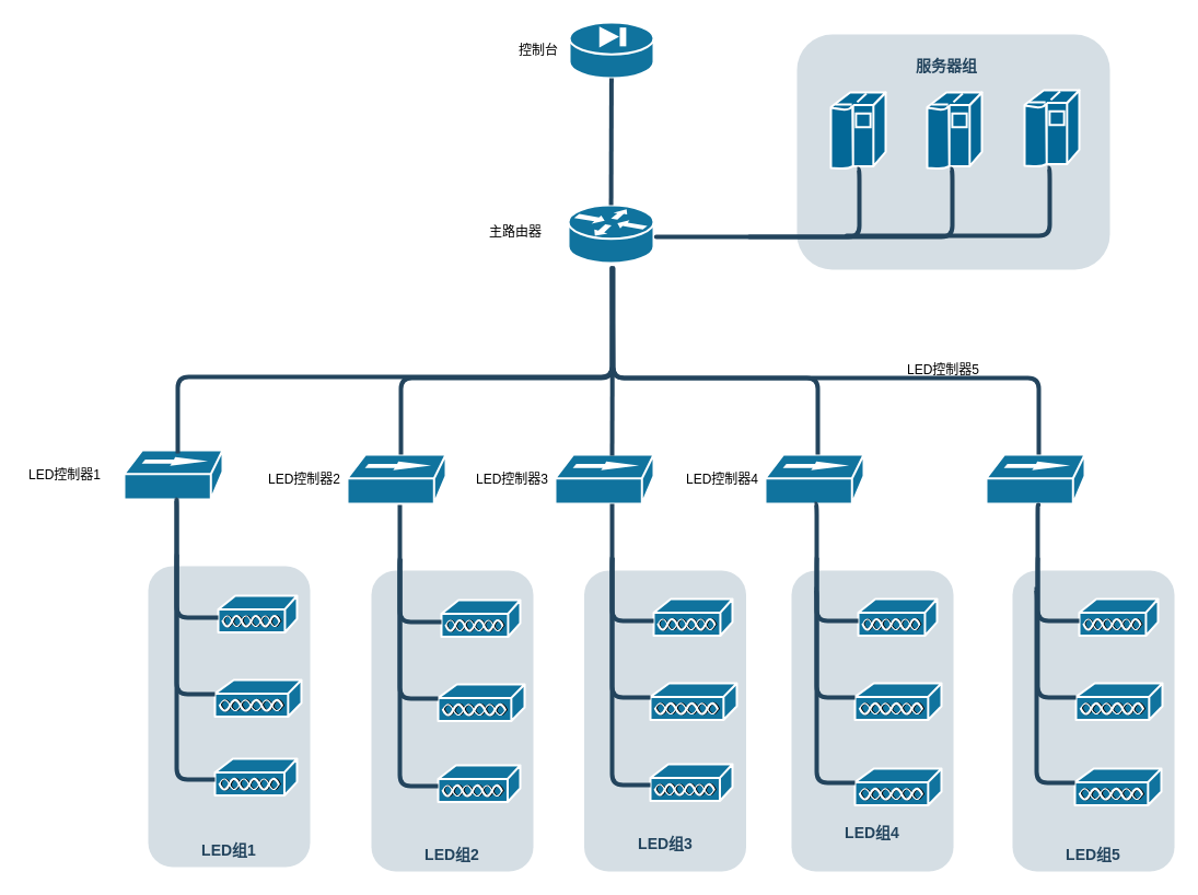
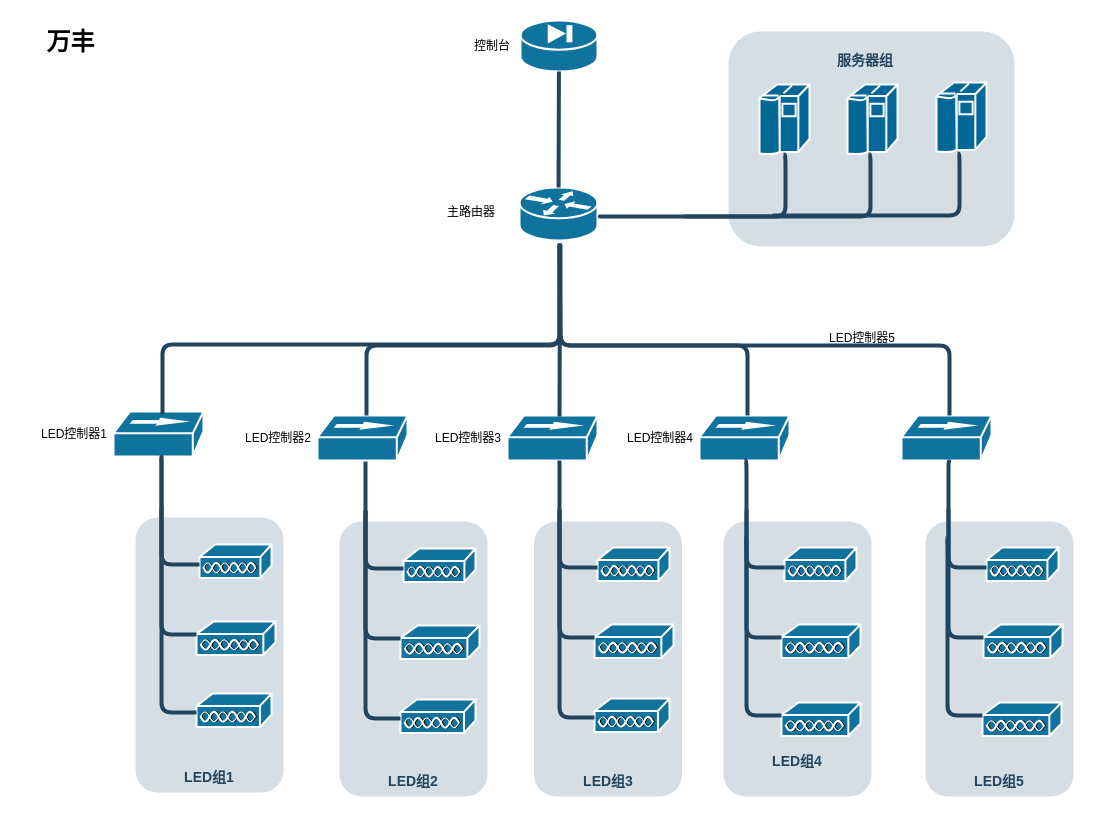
  <mxCell id="0" />
  <mxCell id="1" parent="0" />
  <mxCell id="2" value="" style="rounded=1;whiteSpace=wrap;html=1;strokeColor=none;fillColor=#BAC8D3;fontSize=24;fontColor=#23445D;align=center;opacity=60;imageAspect=1;collapsible=0;shadow=0;" vertex="1" parent="1"><mxGeometry x="728" y="31" width="286" height="215" as="geometry" /></mxCell>
  <mxCell id="3" value="" style="rounded=1;whiteSpace=wrap;html=1;strokeColor=none;fillColor=#BAC8D3;fontSize=24;fontColor=#23445D;align=center;opacity=60;imageAspect=1;collapsible=0;shadow=0;" vertex="1" parent="1"><mxGeometry x="723" y="521" width="148" height="275" as="geometry" /></mxCell>
  <mxCell id="4" value="" style="rounded=1;whiteSpace=wrap;html=1;strokeColor=none;fillColor=#BAC8D3;fontSize=24;fontColor=#23445D;align=center;opacity=60;" vertex="1" parent="1"><mxGeometry x="339" y="521" width="148" height="275" as="geometry" /></mxCell>
  <mxCell id="5" value="" style="rounded=1;whiteSpace=wrap;html=1;strokeColor=none;fillColor=#BAC8D3;fontSize=24;fontColor=#23445D;align=center;opacity=60;imageAspect=1;collapsible=0;shadow=0;" vertex="1" parent="1"><mxGeometry x="533.5" y="521" width="148" height="275" as="geometry" /></mxCell>
  <mxCell id="6" value="" style="shape=mxgraph.cisco.security.pix_firewall;html=1;dashed=0;fillColor=#10739E;strokeColor=#ffffff;strokeWidth=2;verticalLabelPosition=bottom;verticalAlign=top;fontFamily=Helvetica;fontSize=36;fontColor=#FFB366" parent="1" vertex="1"><mxGeometry x="520" y="20" width="77" height="51" as="geometry" /></mxCell>
  <mxCell id="7" value="" style="shape=mxgraph.cisco.routers.router;html=1;dashed=0;fillColor=#10739E;strokeColor=#ffffff;strokeWidth=2;verticalLabelPosition=bottom;verticalAlign=top;fontFamily=Helvetica;fontSize=36;fontColor=#FFB366" parent="1" vertex="1"><mxGeometry x="519" y="187" width="78" height="53" as="geometry" /></mxCell>
  <mxCell id="8" value="" style="shape=mxgraph.cisco.hubs_and_gateways.100baset_hub;html=1;dashed=0;fillColor=#10739E;strokeColor=#ffffff;strokeWidth=2;verticalLabelPosition=bottom;verticalAlign=top;fontFamily=Helvetica;fontSize=36;fontColor=#FFB366" parent="1" vertex="1"><mxGeometry x="507" y="415" width="90" height="45" as="geometry" /></mxCell>
  <mxCell id="9" value="" style="shape=mxgraph.cisco.hubs_and_gateways.100baset_hub;html=1;dashed=0;fillColor=#10739E;strokeColor=#ffffff;strokeWidth=2;verticalLabelPosition=bottom;verticalAlign=top;fontFamily=Helvetica;fontSize=36;fontColor=#FFB366" parent="1" vertex="1"><mxGeometry x="699" y="415" width="90" height="45" as="geometry" /></mxCell>
  <mxCell id="10" value="" style="elbow=horizontal;endArrow=none;html=1;strokeColor=#23445D;endFill=0;strokeWidth=4;rounded=1" parent="1" source="6" target="7" edge="1"><mxGeometry width="100" height="100" relative="1" as="geometry"><mxPoint x="969" y="-22" as="sourcePoint" /><mxPoint x="969.278" y="20.083" as="targetPoint" /></mxGeometry></mxCell>
  <mxCell id="11" value="LED组2" style="rounded=1;whiteSpace=wrap;html=1;strokeColor=none;fillColor=none;fontSize=14;fontColor=#23445D;align=center;fontStyle=1" parent="1" vertex="1"><mxGeometry x="365" y="771" width="96" height="19" as="geometry" /></mxCell>
  <mxCell id="12" value="" style="shape=mxgraph.cisco.hubs_and_gateways.100baset_hub;html=1;dashed=0;fillColor=#10739E;strokeColor=#ffffff;strokeWidth=2;verticalLabelPosition=bottom;verticalAlign=top;fontFamily=Helvetica;fontSize=36;fontColor=#FFB366" vertex="1" parent="1"><mxGeometry x="317" y="415" width="90" height="45" as="geometry" /></mxCell>
  <mxCell id="13" style="edgeStyle=orthogonalEdgeStyle;rounded=1;html=1;strokeColor=#23445D;endArrow=none;endFill=0;strokeWidth=4;" edge="1" parent="1"><mxGeometry relative="1" as="geometry"><Array as="points"><mxPoint x="559" y="345" /><mxPoint x="366" y="345" /></Array><mxPoint x="559" y="244" as="sourcePoint" /><mxPoint x="366" y="415" as="targetPoint" /></mxGeometry></mxCell>
  <mxCell id="14" style="edgeStyle=orthogonalEdgeStyle;rounded=1;html=1;strokeColor=#23445D;endArrow=none;endFill=0;strokeWidth=4;" edge="1" parent="1"><mxGeometry relative="1" as="geometry"><Array as="points"><mxPoint x="560" y="345" /><mxPoint x="747" y="345" /><mxPoint x="747" y="415" /></Array><mxPoint x="560" y="244" as="sourcePoint" /><mxPoint x="747" y="415" as="targetPoint" /></mxGeometry></mxCell>
  <mxCell id="15" value="" style="edgeStyle=elbowEdgeStyle;elbow=horizontal;endArrow=none;html=1;strokeColor=#23445D;endFill=0;strokeWidth=4;rounded=1;entryX=0.578;entryY=0.089;entryDx=0;entryDy=0;entryPerimeter=0;" edge="1" parent="1"><mxGeometry width="100" height="100" relative="1" as="geometry"><mxPoint x="559.5" y="243" as="sourcePoint" /><mxPoint x="559.02" y="416.005" as="targetPoint" /></mxGeometry></mxCell>
  <mxCell id="16" value="" style="shape=mxgraph.cisco.misc.access_point;html=1;dashed=0;fillColor=#10739E;strokeColor=#ffffff;strokeWidth=2;verticalLabelPosition=bottom;verticalAlign=top;fontFamily=Helvetica;fontSize=36;fontColor=#FFB366" vertex="1" parent="1"><mxGeometry x="400" y="625" width="79" height="34" as="geometry" /></mxCell>
  <mxCell id="17" value="" style="shape=mxgraph.cisco.misc.access_point;html=1;dashed=0;fillColor=#10739E;strokeColor=#ffffff;strokeWidth=2;verticalLabelPosition=bottom;verticalAlign=top;fontFamily=Helvetica;fontSize=36;fontColor=#FFB366" vertex="1" parent="1"><mxGeometry x="400" y="699" width="75" height="34" as="geometry" /></mxCell>
  <mxCell id="18" value="" style="shape=mxgraph.cisco.misc.access_point;html=1;dashed=0;fillColor=#10739E;strokeColor=#ffffff;strokeWidth=2;verticalLabelPosition=bottom;verticalAlign=top;fontFamily=Helvetica;fontSize=36;fontColor=#FFB366" vertex="1" parent="1"><mxGeometry x="403" y="548" width="72" height="34" as="geometry" /></mxCell>
  <mxCell id="19" style="edgeStyle=orthogonalEdgeStyle;rounded=1;html=1;strokeColor=#23445D;endArrow=none;endFill=0;strokeWidth=4" edge="1" parent="1"><mxGeometry relative="1" as="geometry"><Array as="points"><mxPoint x="365" y="568" /></Array><mxPoint x="366" y="509" as="sourcePoint" /><mxPoint x="403" y="568" as="targetPoint" /></mxGeometry></mxCell>
  <mxCell id="20" style="edgeStyle=orthogonalEdgeStyle;rounded=1;html=1;strokeColor=#23445D;endArrow=none;endFill=0;strokeWidth=4" edge="1" parent="1"><mxGeometry relative="1" as="geometry"><Array as="points"><mxPoint x="365" y="638" /></Array><mxPoint x="366" y="509" as="sourcePoint" /><mxPoint x="400" y="638" as="targetPoint" /></mxGeometry></mxCell>
  <mxCell id="21" style="edgeStyle=orthogonalEdgeStyle;rounded=1;html=1;strokeColor=#23445D;endArrow=none;endFill=0;strokeWidth=4;exitX=0.3;exitY=1.044;exitDx=0;exitDy=0;exitPerimeter=0;" edge="1" parent="1"><mxGeometry relative="1" as="geometry"><Array as="points"><mxPoint x="365" y="718" /></Array><mxPoint x="365" y="460.98" as="sourcePoint" /><mxPoint x="400" y="718" as="targetPoint" /></mxGeometry></mxCell>
  <mxCell id="22" value="" style="shape=mxgraph.cisco.misc.access_point;html=1;dashed=0;fillColor=#10739E;strokeColor=#ffffff;strokeWidth=2;verticalLabelPosition=bottom;verticalAlign=top;fontFamily=Helvetica;fontSize=36;fontColor=#FFB366" vertex="1" parent="1"><mxGeometry x="594" y="624" width="79" height="34" as="geometry" /></mxCell>
  <mxCell id="23" value="" style="shape=mxgraph.cisco.misc.access_point;html=1;dashed=0;fillColor=#10739E;strokeColor=#ffffff;strokeWidth=2;verticalLabelPosition=bottom;verticalAlign=top;fontFamily=Helvetica;fontSize=36;fontColor=#FFB366" vertex="1" parent="1"><mxGeometry x="594" y="698" width="75" height="34" as="geometry" /></mxCell>
  <mxCell id="24" value="" style="shape=mxgraph.cisco.misc.access_point;html=1;dashed=0;fillColor=#10739E;strokeColor=#ffffff;strokeWidth=2;verticalLabelPosition=bottom;verticalAlign=top;fontFamily=Helvetica;fontSize=36;fontColor=#FFB366" vertex="1" parent="1"><mxGeometry x="597" y="547" width="72" height="34" as="geometry" /></mxCell>
  <mxCell id="25" style="edgeStyle=orthogonalEdgeStyle;rounded=1;html=1;strokeColor=#23445D;endArrow=none;endFill=0;strokeWidth=4" edge="1" parent="1"><mxGeometry relative="1" as="geometry"><Array as="points"><mxPoint x="559" y="567" /></Array><mxPoint x="560" y="508" as="sourcePoint" /><mxPoint x="597" y="567" as="targetPoint" /></mxGeometry></mxCell>
  <mxCell id="26" style="edgeStyle=orthogonalEdgeStyle;rounded=1;html=1;strokeColor=#23445D;endArrow=none;endFill=0;strokeWidth=4" edge="1" parent="1"><mxGeometry relative="1" as="geometry"><Array as="points"><mxPoint x="559" y="637" /></Array><mxPoint x="560" y="508" as="sourcePoint" /><mxPoint x="594" y="637" as="targetPoint" /></mxGeometry></mxCell>
  <mxCell id="27" style="edgeStyle=orthogonalEdgeStyle;rounded=1;html=1;strokeColor=#23445D;endArrow=none;endFill=0;strokeWidth=4;exitX=0.3;exitY=1.044;exitDx=0;exitDy=0;exitPerimeter=0;" edge="1" parent="1"><mxGeometry relative="1" as="geometry"><Array as="points"><mxPoint x="559" y="717" /></Array><mxPoint x="559" y="460" as="sourcePoint" /><mxPoint x="594" y="717" as="targetPoint" /></mxGeometry></mxCell>
  <mxCell id="28" value="" style="shape=mxgraph.cisco.misc.access_point;html=1;dashed=0;fillColor=#10739E;strokeColor=#ffffff;strokeWidth=2;verticalLabelPosition=bottom;verticalAlign=top;fontFamily=Helvetica;fontSize=36;fontColor=#FFB366" vertex="1" parent="1"><mxGeometry x="781" y="624" width="79" height="34" as="geometry" /></mxCell>
  <mxCell id="29" value="" style="shape=mxgraph.cisco.misc.access_point;html=1;dashed=0;fillColor=#10739E;strokeColor=#ffffff;strokeWidth=2;verticalLabelPosition=bottom;verticalAlign=top;fontFamily=Helvetica;fontSize=36;fontColor=#FFB366" vertex="1" parent="1"><mxGeometry x="784" y="547" width="72" height="34" as="geometry" /></mxCell>
  <mxCell id="30" style="edgeStyle=orthogonalEdgeStyle;rounded=1;html=1;strokeColor=#23445D;endArrow=none;endFill=0;strokeWidth=4" edge="1" parent="1"><mxGeometry relative="1" as="geometry"><Array as="points"><mxPoint x="746" y="567" /></Array><mxPoint x="747" y="508" as="sourcePoint" /><mxPoint x="784" y="567" as="targetPoint" /></mxGeometry></mxCell>
  <mxCell id="31" style="edgeStyle=orthogonalEdgeStyle;rounded=1;html=1;strokeColor=#23445D;endArrow=none;endFill=0;strokeWidth=4;exitX=0.5;exitY=1;exitDx=0;exitDy=0;exitPerimeter=0;" edge="1" parent="1" source="9"><mxGeometry relative="1" as="geometry"><Array as="points"><mxPoint x="746" y="460" /><mxPoint x="746" y="637" /></Array><mxPoint x="747" y="508" as="sourcePoint" /><mxPoint x="781" y="637" as="targetPoint" /></mxGeometry></mxCell>
  <mxCell id="32" value="主路由器" style="text;html=1;strokeColor=none;fillColor=none;align=center;verticalAlign=middle;whiteSpace=wrap;rounded=0;" vertex="1" parent="1"><mxGeometry x="441" y="197" width="60" height="30" as="geometry" /></mxCell>
  <mxCell id="33" value="LED控制器2" style="text;html=1;strokeColor=none;fillColor=none;align=center;verticalAlign=middle;whiteSpace=wrap;rounded=0;" vertex="1" parent="1"><mxGeometry x="239" y="422.5" width="78" height="30" as="geometry" /></mxCell>
  <mxCell id="34" value="控制台" style="text;html=1;strokeColor=none;fillColor=none;align=center;verticalAlign=middle;whiteSpace=wrap;rounded=0;" vertex="1" parent="1"><mxGeometry x="462" y="30.5" width="60" height="30" as="geometry" /></mxCell>
- <mxCell id="35" value="LED组3" style="rounded=1;whiteSpace=wrap;html=1;strokeColor=none;fillColor=none;fontSize=14;fontColor=#23445D;align=center;fontStyle=1" vertex="1" parent="1"><mxGeometry x="559.5" y="761" width="96" height="19" as="geometry" /></mxCell>
+ <mxCell id="35" value="LED组3" style="rounded=1;whiteSpace=wrap;html=1;strokeColor=none;fillColor=none;fontSize=14;fontColor=#23445D;align=center;fontStyle=1" vertex="1" parent="1"><mxGeometry x="559.5" y="771" width="96" height="19" as="geometry" /></mxCell>
  <mxCell id="36" value="LED组4" style="rounded=1;whiteSpace=wrap;html=1;strokeColor=none;fillColor=none;fontSize=14;fontColor=#23445D;align=center;fontStyle=1" vertex="1" parent="1"><mxGeometry x="749" y="751" width="96" height="19" as="geometry" /></mxCell>
  <mxCell id="37" value="LED控制器3" style="text;html=1;strokeColor=none;fillColor=none;align=center;verticalAlign=middle;whiteSpace=wrap;rounded=0;" vertex="1" parent="1"><mxGeometry x="429" y="422.5" width="78" height="30" as="geometry" /></mxCell>
  <mxCell id="38" value="LED控制器4" style="text;html=1;strokeColor=none;fillColor=none;align=center;verticalAlign=middle;whiteSpace=wrap;rounded=0;" vertex="1" parent="1"><mxGeometry x="621" y="422.5" width="78" height="30" as="geometry" /></mxCell>
  <mxCell id="39" value="" style="rounded=1;whiteSpace=wrap;html=1;strokeColor=none;fillColor=#BAC8D3;fontSize=24;fontColor=#23445D;align=center;opacity=60;" vertex="1" parent="1"><mxGeometry x="135" y="517" width="148" height="275" as="geometry" /></mxCell>
  <mxCell id="40" value="LED组1" style="rounded=1;whiteSpace=wrap;html=1;strokeColor=none;fillColor=none;fontSize=14;fontColor=#23445D;align=center;fontStyle=1" vertex="1" parent="1"><mxGeometry x="161" y="767" width="96" height="19" as="geometry" /></mxCell>
  <mxCell id="41" value="" style="shape=mxgraph.cisco.hubs_and_gateways.100baset_hub;html=1;dashed=0;fillColor=#10739E;strokeColor=#ffffff;strokeWidth=2;verticalLabelPosition=bottom;verticalAlign=top;fontFamily=Helvetica;fontSize=36;fontColor=#FFB366" vertex="1" parent="1"><mxGeometry x="113" y="411" width="90" height="45" as="geometry" /></mxCell>
  <mxCell id="42" style="edgeStyle=orthogonalEdgeStyle;rounded=1;html=1;strokeColor=#23445D;endArrow=none;endFill=0;strokeWidth=4;" edge="1" parent="1"><mxGeometry relative="1" as="geometry"><Array as="points"><mxPoint x="559" y="243" /><mxPoint x="559" y="344" /><mxPoint x="162" y="344" /></Array><mxPoint x="559" y="247" as="sourcePoint" /><mxPoint x="162" y="414" as="targetPoint" /></mxGeometry></mxCell>
  <mxCell id="43" value="" style="shape=mxgraph.cisco.misc.access_point;html=1;dashed=0;fillColor=#10739E;strokeColor=#ffffff;strokeWidth=2;verticalLabelPosition=bottom;verticalAlign=top;fontFamily=Helvetica;fontSize=36;fontColor=#FFB366" vertex="1" parent="1"><mxGeometry x="196" y="621" width="79" height="34" as="geometry" /></mxCell>
  <mxCell id="44" value="" style="shape=mxgraph.cisco.misc.access_point;html=1;dashed=0;fillColor=#10739E;strokeColor=#ffffff;strokeWidth=2;verticalLabelPosition=bottom;verticalAlign=top;fontFamily=Helvetica;fontSize=36;fontColor=#FFB366" vertex="1" parent="1"><mxGeometry x="199" y="544" width="72" height="34" as="geometry" /></mxCell>
  <mxCell id="45" style="edgeStyle=orthogonalEdgeStyle;rounded=1;html=1;strokeColor=#23445D;endArrow=none;endFill=0;strokeWidth=4" edge="1" parent="1"><mxGeometry relative="1" as="geometry"><Array as="points"><mxPoint x="161" y="564" /></Array><mxPoint x="162" y="505" as="sourcePoint" /><mxPoint x="199" y="564" as="targetPoint" /></mxGeometry></mxCell>
  <mxCell id="46" style="edgeStyle=orthogonalEdgeStyle;rounded=1;html=1;strokeColor=#23445D;endArrow=none;endFill=0;strokeWidth=4;exitX=0.522;exitY=1;exitDx=0;exitDy=0;exitPerimeter=0;" edge="1" parent="1" source="41"><mxGeometry relative="1" as="geometry"><Array as="points"><mxPoint x="161" y="456" /><mxPoint x="161" y="634" /></Array><mxPoint x="162" y="505" as="sourcePoint" /><mxPoint x="196" y="634" as="targetPoint" /></mxGeometry></mxCell>
- <mxCell id="47" value="LED控制器1" style="text;html=1;strokeColor=none;fillColor=none;align=center;verticalAlign=middle;whiteSpace=wrap;rounded=0;" vertex="1" parent="1"><mxGeometry x="20" y="418.5" width="78" height="30" as="geometry" /></mxCell>
+ <mxCell id="47" value="LED控制器1" style="text;html=1;strokeColor=none;fillColor=none;align=center;verticalAlign=middle;whiteSpace=wrap;rounded=0;" vertex="1" parent="1"><mxGeometry x="35" y="418.5" width="78" height="30" as="geometry" /></mxCell>
  <mxCell id="48" value="" style="rounded=1;whiteSpace=wrap;html=1;strokeColor=none;fillColor=#BAC8D3;fontSize=24;fontColor=#23445D;align=center;opacity=60;imageAspect=1;collapsible=0;shadow=0;" vertex="1" parent="1"><mxGeometry x="925" y="521" width="148" height="275" as="geometry" /></mxCell>
  <mxCell id="49" value="" style="shape=mxgraph.cisco.hubs_and_gateways.100baset_hub;html=1;dashed=0;fillColor=#10739E;strokeColor=#ffffff;strokeWidth=2;verticalLabelPosition=bottom;verticalAlign=top;fontFamily=Helvetica;fontSize=36;fontColor=#FFB366" vertex="1" parent="1"><mxGeometry x="901" y="415" width="90" height="45" as="geometry" /></mxCell>
  <mxCell id="50" style="edgeStyle=orthogonalEdgeStyle;rounded=1;html=1;strokeColor=#23445D;endArrow=none;endFill=0;strokeWidth=4;exitX=0.513;exitY=1.057;exitDx=0;exitDy=0;exitPerimeter=0;" edge="1" parent="1" source="7"><mxGeometry relative="1" as="geometry"><Array as="points"><mxPoint x="560" y="345" /><mxPoint x="949" y="345" /></Array><mxPoint x="762" y="244" as="sourcePoint" /><mxPoint x="949" y="415" as="targetPoint" /></mxGeometry></mxCell>
  <mxCell id="51" value="" style="shape=mxgraph.cisco.misc.access_point;html=1;dashed=0;fillColor=#10739E;strokeColor=#ffffff;strokeWidth=2;verticalLabelPosition=bottom;verticalAlign=top;fontFamily=Helvetica;fontSize=36;fontColor=#FFB366" vertex="1" parent="1"><mxGeometry x="983" y="624" width="79" height="34" as="geometry" /></mxCell>
  <mxCell id="52" value="" style="shape=mxgraph.cisco.misc.access_point;html=1;dashed=0;fillColor=#10739E;strokeColor=#ffffff;strokeWidth=2;verticalLabelPosition=bottom;verticalAlign=top;fontFamily=Helvetica;fontSize=36;fontColor=#FFB366" vertex="1" parent="1"><mxGeometry x="986" y="547" width="72" height="34" as="geometry" /></mxCell>
  <mxCell id="53" style="edgeStyle=orthogonalEdgeStyle;rounded=1;html=1;strokeColor=#23445D;endArrow=none;endFill=0;strokeWidth=4" edge="1" parent="1"><mxGeometry relative="1" as="geometry"><Array as="points"><mxPoint x="948" y="567" /></Array><mxPoint x="949" y="508" as="sourcePoint" /><mxPoint x="986" y="567" as="targetPoint" /></mxGeometry></mxCell>
  <mxCell id="54" style="edgeStyle=orthogonalEdgeStyle;rounded=1;html=1;strokeColor=#23445D;endArrow=none;endFill=0;strokeWidth=4" edge="1" parent="1"><mxGeometry relative="1" as="geometry"><Array as="points"><mxPoint x="949" y="461" /><mxPoint x="948" y="461" /><mxPoint x="948" y="637" /></Array><mxPoint x="948" y="461" as="sourcePoint" /><mxPoint x="983" y="637" as="targetPoint" /></mxGeometry></mxCell>
  <mxCell id="55" value="LED组5" style="rounded=1;whiteSpace=wrap;html=1;strokeColor=none;fillColor=none;fontSize=14;fontColor=#23445D;align=center;fontStyle=1" vertex="1" parent="1"><mxGeometry x="951" y="771" width="96" height="19" as="geometry" /></mxCell>
  <mxCell id="56" value="LED控制器5" style="text;html=1;strokeColor=none;fillColor=none;align=center;verticalAlign=middle;whiteSpace=wrap;rounded=0;" vertex="1" parent="1"><mxGeometry x="823" y="322.5" width="78" height="30" as="geometry" /></mxCell>
+ <mxCell id="57" value="万丰" style="text;strokeColor=none;fillColor=none;html=1;fontSize=24;fontStyle=1;verticalAlign=middle;align=center;" vertex="1" parent="1"><mxGeometry x="20" y="22" width="100" height="40" as="geometry" /></mxCell>
  <mxCell id="58" value="" style="shape=mxgraph.cisco.misc.access_point;html=1;dashed=0;fillColor=#10739E;strokeColor=#ffffff;strokeWidth=2;verticalLabelPosition=bottom;verticalAlign=top;fontFamily=Helvetica;fontSize=36;fontColor=#FFB366" vertex="1" parent="1"><mxGeometry x="196" y="693.02" width="75" height="34" as="geometry" /></mxCell>
  <mxCell id="59" style="edgeStyle=orthogonalEdgeStyle;rounded=1;html=1;strokeColor=#23445D;endArrow=none;endFill=0;strokeWidth=4;exitX=0.3;exitY=1.044;exitDx=0;exitDy=0;exitPerimeter=0;" edge="1" parent="1"><mxGeometry relative="1" as="geometry"><Array as="points"><mxPoint x="161" y="712.02" /></Array><mxPoint x="161" y="455" as="sourcePoint" /><mxPoint x="196" y="712.02" as="targetPoint" /></mxGeometry></mxCell>
  <mxCell id="60" value="" style="shape=mxgraph.cisco.computers_and_peripherals.ibm_mainframe;sketch=0;html=1;pointerEvents=1;dashed=0;fillColor=#036897;strokeColor=#ffffff;strokeWidth=2;verticalLabelPosition=bottom;verticalAlign=top;align=center;outlineConnect=0;" vertex="1" parent="1"><mxGeometry x="759" y="84" width="50" height="70" as="geometry" /></mxCell>
  <mxCell id="61" value="" style="shape=mxgraph.cisco.computers_and_peripherals.ibm_mainframe;sketch=0;html=1;pointerEvents=1;dashed=0;fillColor=#036897;strokeColor=#ffffff;strokeWidth=2;verticalLabelPosition=bottom;verticalAlign=top;align=center;outlineConnect=0;" vertex="1" parent="1"><mxGeometry x="847" y="84" width="50" height="70" as="geometry" /></mxCell>
  <mxCell id="62" value="" style="shape=mxgraph.cisco.computers_and_peripherals.ibm_mainframe;sketch=0;html=1;pointerEvents=1;dashed=0;fillColor=#036897;strokeColor=#ffffff;strokeWidth=2;verticalLabelPosition=bottom;verticalAlign=top;align=center;outlineConnect=0;" vertex="1" parent="1"><mxGeometry x="936" y="82" width="50" height="70" as="geometry" /></mxCell>
  <mxCell id="63" style="edgeStyle=orthogonalEdgeStyle;rounded=1;html=1;strokeColor=#23445D;endArrow=none;endFill=0;strokeWidth=4;" edge="1" parent="1"><mxGeometry relative="1" as="geometry"><Array as="points"><mxPoint x="598" y="216" /><mxPoint x="785" y="216" /><mxPoint x="785" y="286" /></Array><mxPoint x="601" y="216" as="sourcePoint" /><mxPoint x="783" y="154" as="targetPoint" /></mxGeometry></mxCell>
  <mxCell id="64" style="edgeStyle=orthogonalEdgeStyle;rounded=1;html=1;strokeColor=#23445D;endArrow=none;endFill=0;strokeWidth=4;" edge="1" parent="1"><mxGeometry relative="1" as="geometry"><Array as="points"><mxPoint x="683" y="216" /><mxPoint x="870" y="216" /><mxPoint x="870" y="286" /></Array><mxPoint x="686" y="216" as="sourcePoint" /><mxPoint x="868" y="154" as="targetPoint" /></mxGeometry></mxCell>
  <mxCell id="65" style="edgeStyle=orthogonalEdgeStyle;rounded=1;html=1;strokeColor=#23445D;endArrow=none;endFill=0;strokeWidth=4;" edge="1" parent="1"><mxGeometry relative="1" as="geometry"><Array as="points"><mxPoint x="772" y="215" /><mxPoint x="959" y="215" /><mxPoint x="959" y="285" /></Array><mxPoint x="775" y="215" as="sourcePoint" /><mxPoint x="957" y="153" as="targetPoint" /></mxGeometry></mxCell>
  <mxCell id="66" value="服务器组" style="rounded=1;whiteSpace=wrap;html=1;strokeColor=none;fillColor=none;fontSize=14;fontColor=#23445D;align=center;fontStyle=1" vertex="1" parent="1"><mxGeometry x="817" y="50" width="96" height="19" as="geometry" /></mxCell>
  <mxCell id="67" value="" style="shape=mxgraph.cisco.misc.access_point;html=1;dashed=0;fillColor=#10739E;strokeColor=#ffffff;strokeWidth=2;verticalLabelPosition=bottom;verticalAlign=top;fontFamily=Helvetica;fontSize=36;fontColor=#FFB366" vertex="1" parent="1"><mxGeometry x="781" y="702" width="79" height="34" as="geometry" /></mxCell>
  <mxCell id="68" style="edgeStyle=orthogonalEdgeStyle;rounded=1;html=1;strokeColor=#23445D;endArrow=none;endFill=0;strokeWidth=4;exitX=0.5;exitY=1;exitDx=0;exitDy=0;exitPerimeter=0;" edge="1" parent="1"><mxGeometry relative="1" as="geometry"><Array as="points"><mxPoint x="746" y="538" /><mxPoint x="746" y="715" /></Array><mxPoint x="744" y="538" as="sourcePoint" /><mxPoint x="781" y="715" as="targetPoint" /></mxGeometry></mxCell>
  <mxCell id="69" value="" style="shape=mxgraph.cisco.misc.access_point;html=1;dashed=0;fillColor=#10739E;strokeColor=#ffffff;strokeWidth=2;verticalLabelPosition=bottom;verticalAlign=top;fontFamily=Helvetica;fontSize=36;fontColor=#FFB366" vertex="1" parent="1"><mxGeometry x="982" y="702" width="79" height="34" as="geometry" /></mxCell>
  <mxCell id="70" style="edgeStyle=orthogonalEdgeStyle;rounded=1;html=1;strokeColor=#23445D;endArrow=none;endFill=0;strokeWidth=4;exitX=0.5;exitY=1;exitDx=0;exitDy=0;exitPerimeter=0;" edge="1" parent="1"><mxGeometry relative="1" as="geometry"><Array as="points"><mxPoint x="947" y="538" /><mxPoint x="947" y="715" /></Array><mxPoint x="945" y="538" as="sourcePoint" /><mxPoint x="982" y="715" as="targetPoint" /></mxGeometry></mxCell>
